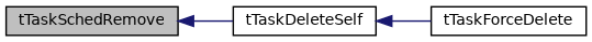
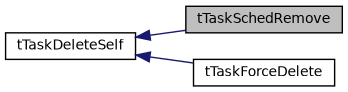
  digraph {
    rankdir=LR
    node [color=black fillcolor=white fontname=Helvetica fontsize=10 shape=record style=filled]
    edge [color=midnightblue dir=back fontname=Helvetica fontsize=10 labelfontname=Helvetica labelfontsize=10 style=solid]
    n1 [fillcolor=grey75 fontcolor=black height=0.2 label=tTaskSchedRemove width=0.4]
    n2 [height=0.2 label=tTaskDeleteSelf width=0.4]
    n3 [height=0.2 label=tTaskForceDelete width=0.4]
-   n1 -> n2
+   n2 -> n1
    n2 -> n3
  }
